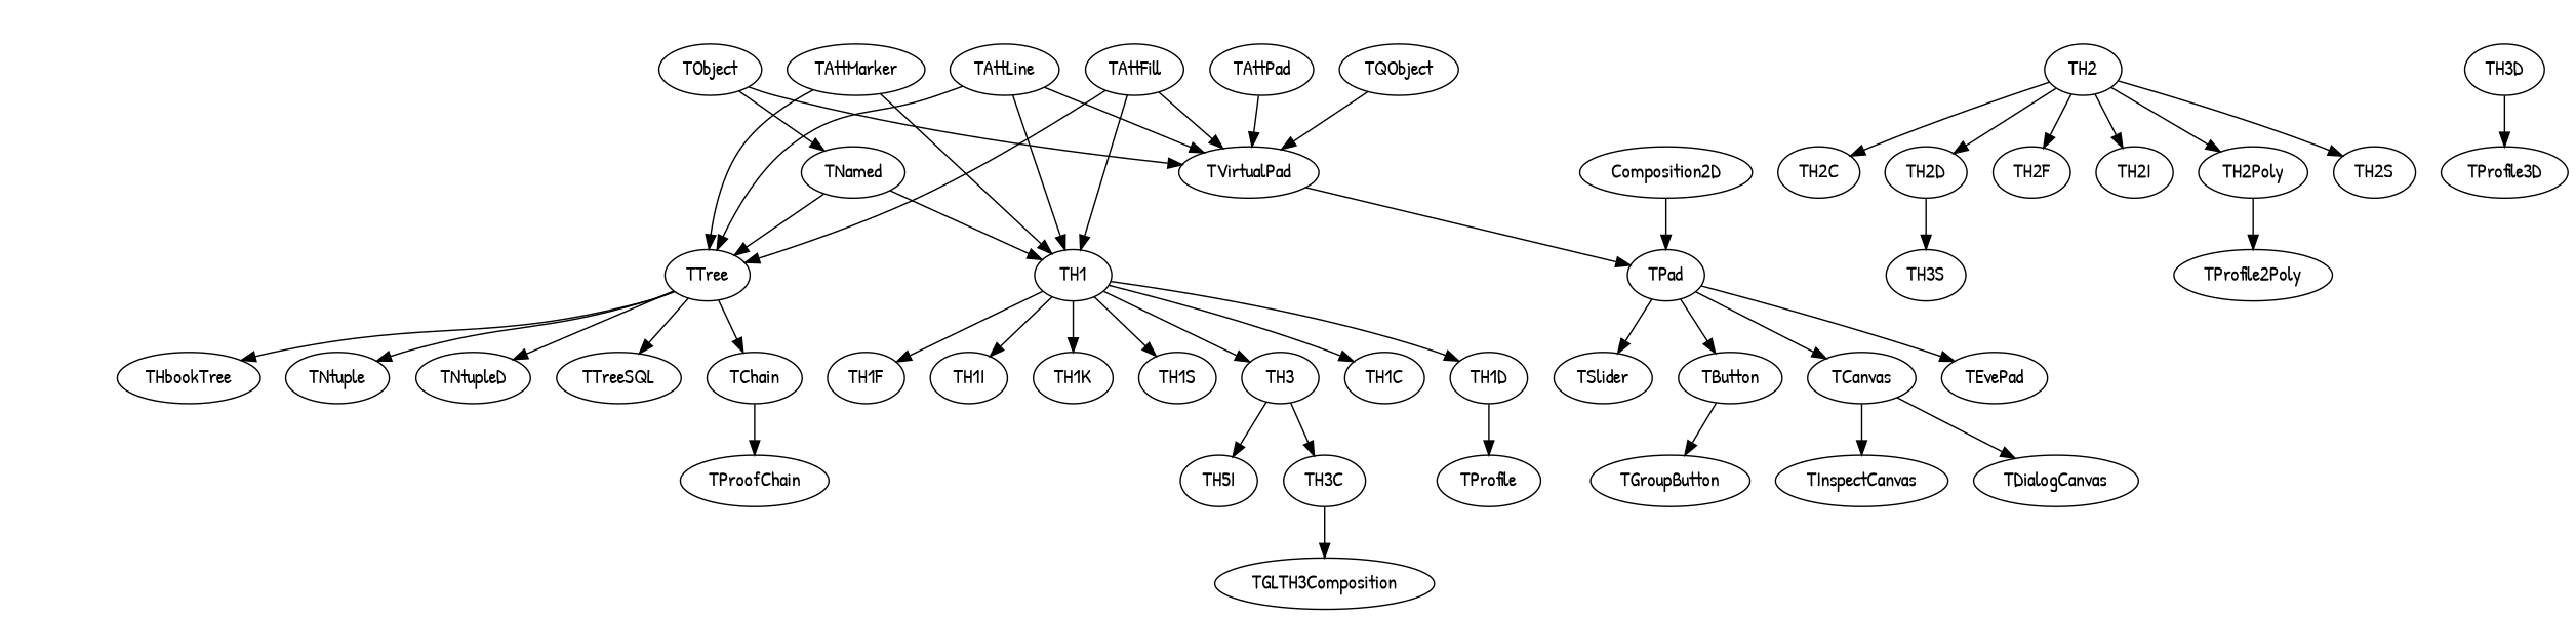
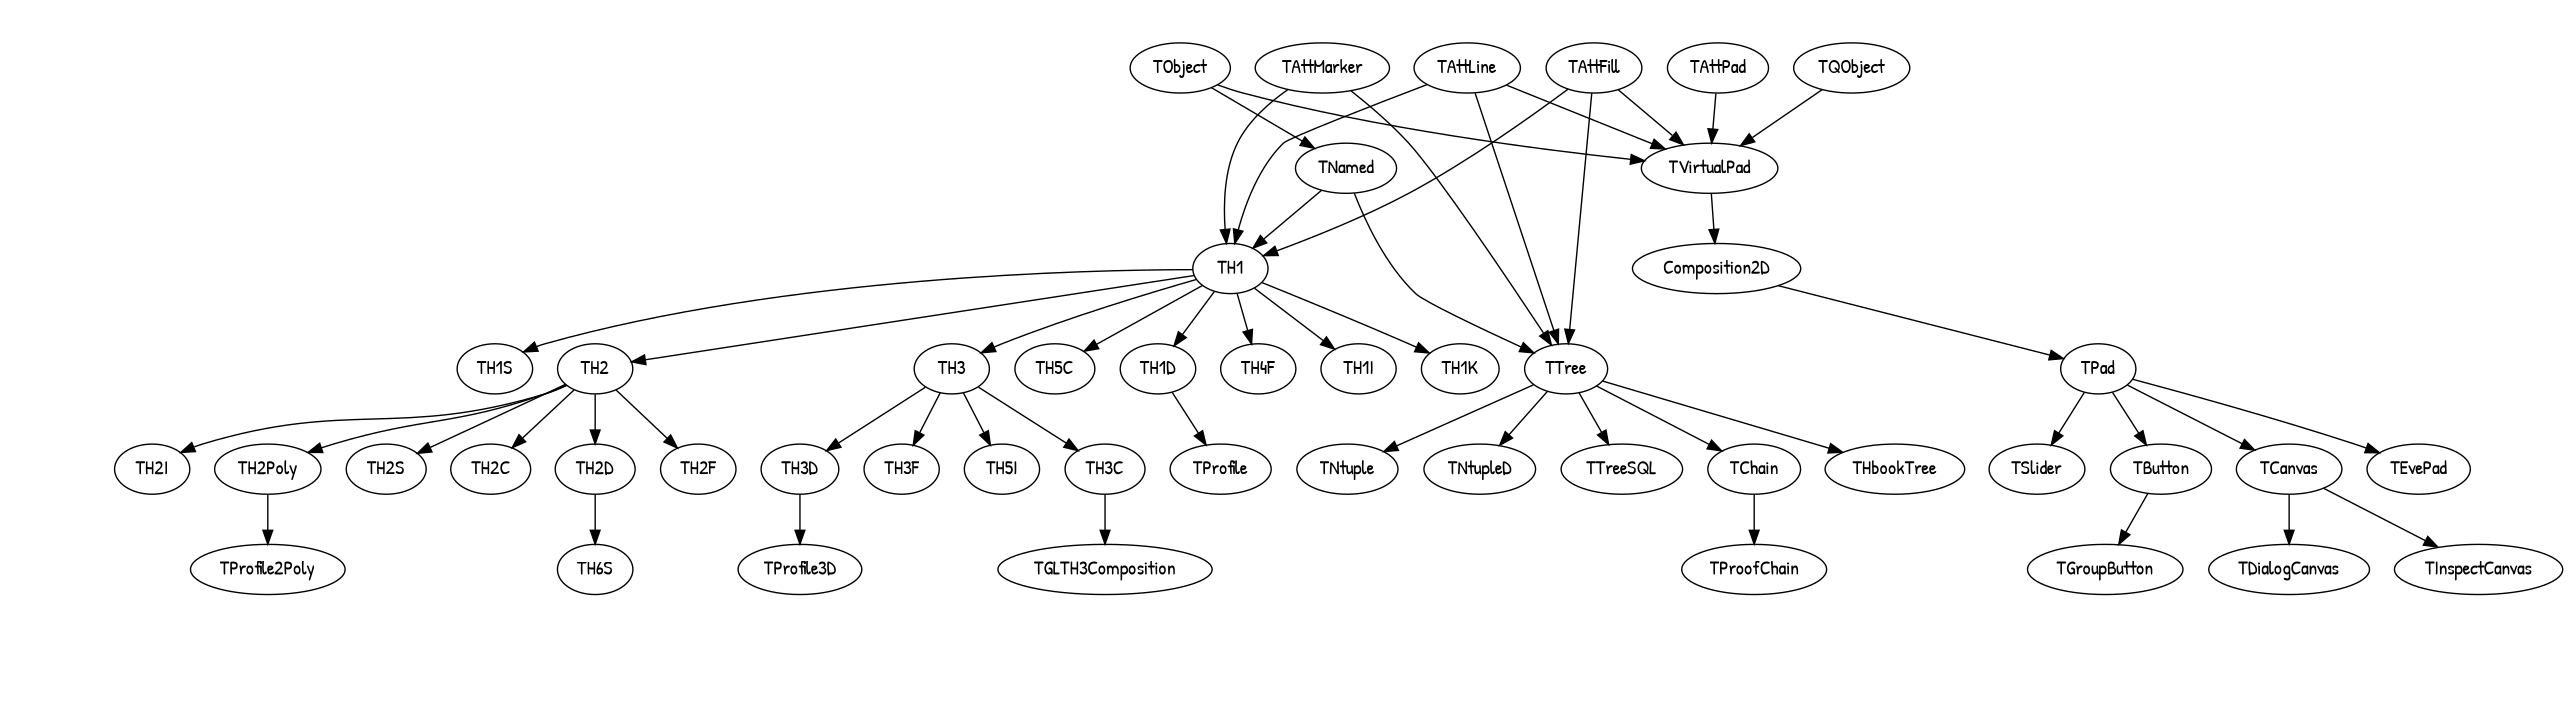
  digraph {
    fontname="Patrick Hand"
    node [fontname="Patrick Hand"]
    edge [fontname="Patrick Hand"]
    rank0 [style=invisible]
    TObject
    TAttMarker
    TAttLine
    TAttFill
    TQObject
    rank2 [style=invisible]
    TTree
    TPad
    rank1 [style=invisible]
    TNamed
    TVirtualPad
    TH1
    rank3 [style=invisible]
    TChain
    THbookTree
    TNtuple
    TNtupleD
    TTreeSQL
    TButton
    TCanvas
    TEvePad
    TSlider
    rank4 [style=invisible]
    rank5 [style=invisible]
-   TH1C
+   TH1C [label=TH5C]
    TH1D
-   TH1F
+   TH1F [label=TH4F]
    TH1I
    TH1K
    TH1S
    TH2
    TH3
    TProofChain
    TGroupButton
    TDialogCanvas
    TInspectCanvas
    TProfile
    TH2C
    TH2D
    TH2F
    TH2I
    TH2Poly
    TH2S
    TH3C
    TH3D
+   TH3F
    n48 [label=TH5I]
-   TH3S
+   TH3S [label=TH6S]
    TProfile2Poly
    TGLTH3Composition
    TProfile3D
    TAttPad
    n54 [label=Composition2D]
    subgraph sub_1 {
      rank=same
      rankdir=LR
      rank0
      TObject
      TAttMarker
      TAttLine
      TAttFill
      TQObject
    }
    subgraph sub_2 {
      rank=same
      rankdir=LR
    }
    subgraph sub_3 {
      rank=same
      rankdir=LR
      rank2
      TTree
      TPad
    }
    rank0 -> TObject [style=invis]
    rank0 -> rank1 [color=white]
    TObject -> TAttMarker [style=invis]
    TObject -> TNamed
    TObject -> TVirtualPad
    TAttMarker -> TAttLine [style=invis]
    TAttMarker -> TTree
    TAttMarker -> TH1
    TAttLine -> TAttFill [style=invis]
    TAttLine -> TTree
    TAttLine -> TVirtualPad
    TAttLine -> TH1
    TAttFill -> TQObject [style=invis]
    TAttFill -> TTree
    TAttFill -> TVirtualPad
    TAttFill -> TH1
    TQObject -> TVirtualPad
    rank2 -> TTree [style=invis]
    rank2 -> rank3 [color=white]
    TTree -> TPad [style=invis]
    TTree -> TChain
    TTree -> THbookTree
    TTree -> TNtuple
    TTree -> TNtupleD
    TTree -> TTreeSQL
    TPad -> TButton
    TPad -> TCanvas
    TPad -> TEvePad
    TPad -> TSlider
    rank1 -> rank2 [color=white]
    TNamed -> TTree
    TNamed -> TH1
-   TVirtualPad -> TPad
+   TVirtualPad -> n54
    TH1 -> TH1C
    TH1 -> TH1D
    TH1 -> TH1F
    TH1 -> TH1I
    TH1 -> TH1K
    TH1 -> TH1S
+   TH1 -> TH2
    TH1 -> TH3
    rank3 -> rank4 [color=white]
    TChain -> TProofChain
    TButton -> TGroupButton
    TCanvas -> TDialogCanvas
    TCanvas -> TInspectCanvas
    rank4 -> rank5 [color=white]
    TH1D -> TProfile
    TH2 -> TH2C
    TH2 -> TH2D
    TH2 -> TH2F
    TH2 -> TH2I
    TH2 -> TH2Poly
    TH2 -> TH2S
    TH3 -> TH3C
+   TH3 -> TH3D
+   TH3 -> TH3F
    TH3 -> n48
    TH2D -> TH3S
    TH2Poly -> TProfile2Poly
    TH3C -> TGLTH3Composition
    TH3D -> TProfile3D
    TAttPad -> TVirtualPad
    n54 -> TPad
  }
